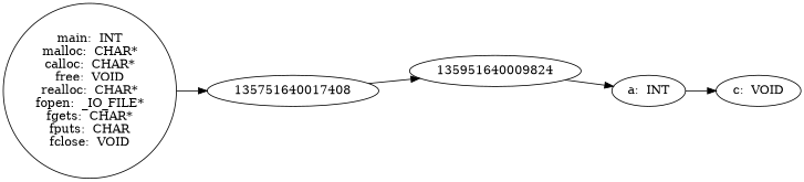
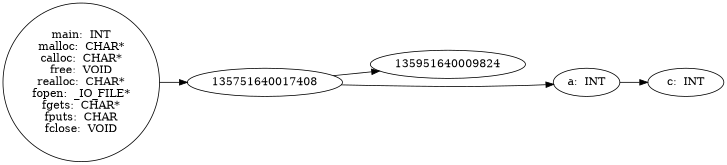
  digraph {
    rankdir=LR
    n1 [label="main:  INT\nmalloc:  CHAR*\ncalloc:  CHAR*\nfree:  VOID\nrealloc:  CHAR*\nfopen:  _IO_FILE*\nfgets:  CHAR*\nfputs:  CHAR\nfclose:  VOID"]
    n2 [label=135751640017408]
    135951640009824
    n4 [label="a:  INT"]
-   n5 [label="c:  VOID"]
+   n5 [label="c:  INT"]
    n1 -> n2
    n2 -> 135951640009824
-   135951640009824 -> n4
+   n2 -> n4
    n4 -> n5
  }
